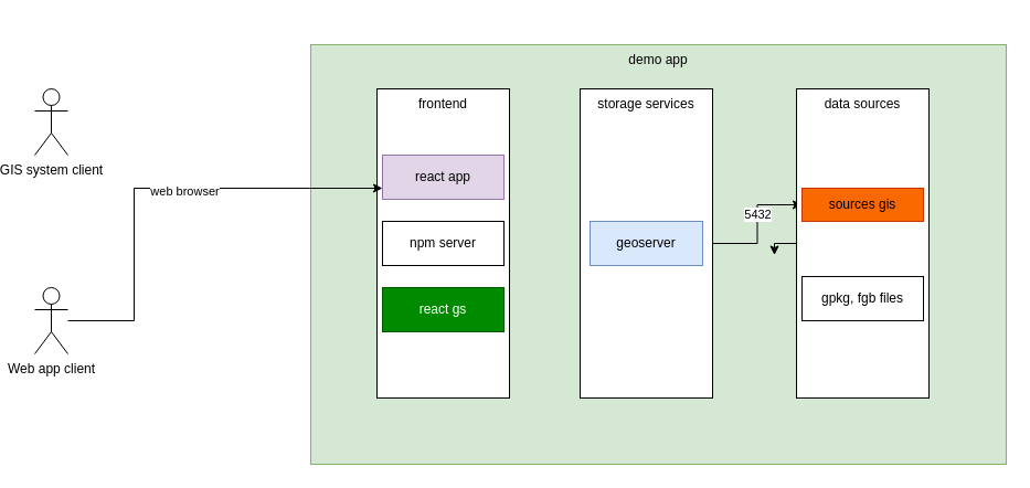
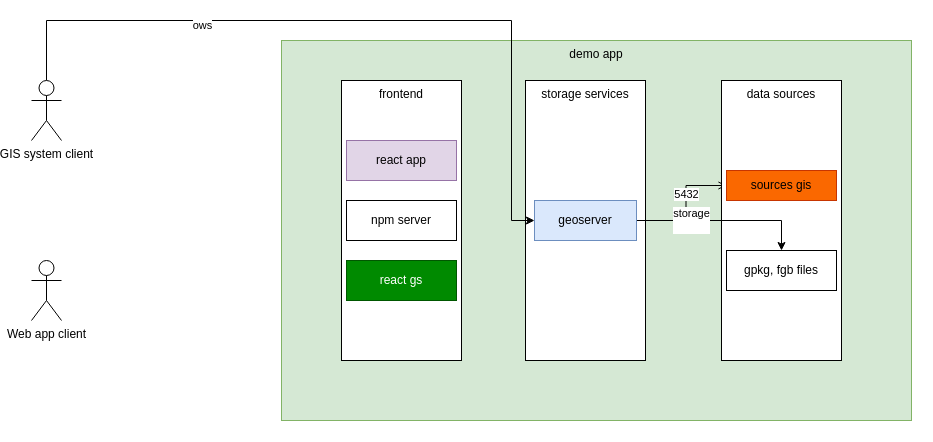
  <mxCell id="0" />
  <mxCell id="1" parent="0" />
  <mxCell id="2" value="demo app" style="rounded=0;whiteSpace=wrap;html=1;verticalAlign=top;fillColor=#d5e8d4;strokeColor=#82b366;" vertex="1" parent="1"><mxGeometry x="270" y="40" width="630" height="380" as="geometry" /></mxCell>
  <mxCell id="3" value="frontend" style="rounded=0;whiteSpace=wrap;html=1;verticalAlign=top;" vertex="1" parent="1"><mxGeometry x="330" y="80" width="120" height="280" as="geometry" /></mxCell>
- <mxCell id="4" style="edgeStyle=orthogonalEdgeStyle;rounded=0;orthogonalLoop=1;jettySize=auto;html=1;" edge="1" parent="1" source="6" target="15"><mxGeometry relative="1" as="geometry" /></mxCell>
+ <mxCell id="4" style="edgeStyle=orthogonalEdgeStyle;rounded=0;orthogonalLoop=1;jettySize=auto;html=1;endArrow=open;" edge="1" parent="1" source="6" target="15"><mxGeometry relative="1" as="geometry" /></mxCell>
  <mxCell id="5" value="5432" style="edgeLabel;html=1;align=center;verticalAlign=middle;resizable=0;points=[];" vertex="1" connectable="0" parent="4"><mxGeometry x="0.155" relative="1" as="geometry"><mxPoint as="offset" /></mxGeometry></mxCell>
  <mxCell id="6" value="storage services" style="rounded=0;whiteSpace=wrap;html=1;verticalAlign=top;" vertex="1" parent="1"><mxGeometry x="514" y="80" width="120" height="280" as="geometry" /></mxCell>
  <mxCell id="7" style="edgeStyle=orthogonalEdgeStyle;rounded=0;orthogonalLoop=1;jettySize=auto;html=1;" edge="1" parent="1" source="8"><mxGeometry relative="1" as="geometry"><mxPoint x="690" y="230" as="targetPoint" /></mxGeometry></mxCell>
  <mxCell id="8" value="data sources" style="rounded=0;whiteSpace=wrap;html=1;verticalAlign=top;" vertex="1" parent="1"><mxGeometry x="710" y="80" width="120" height="280" as="geometry" /></mxCell>
  <mxCell id="9" value="react app" style="rounded=0;whiteSpace=wrap;html=1;fillColor=#e1d5e7;strokeColor=#9673a6;" vertex="1" parent="1"><mxGeometry x="335" y="140" width="110" height="40" as="geometry" /></mxCell>
  <mxCell id="10" value="npm server" style="rounded=0;whiteSpace=wrap;html=1;" vertex="1" parent="1"><mxGeometry x="335" y="200" width="110" height="40" as="geometry" /></mxCell>
  <mxCell id="11" value="react gs" style="rounded=0;whiteSpace=wrap;html=1;fillColor=#008a00;fontColor=#ffffff;strokeColor=#005700;" vertex="1" parent="1"><mxGeometry x="335" y="260" width="110" height="40" as="geometry" /></mxCell>
+ <mxCell id="12" style="edgeStyle=orthogonalEdgeStyle;rounded=0;orthogonalLoop=1;jettySize=auto;html=1;" edge="1" parent="1" source="14" target="16"><mxGeometry relative="1" as="geometry" /></mxCell>
+ <mxCell id="13" value="storage&lt;div&gt;&lt;br&gt;&lt;/div&gt;" style="edgeLabel;html=1;align=center;verticalAlign=middle;resizable=0;points=[];" vertex="1" connectable="0" parent="12"><mxGeometry x="-0.381" y="1" relative="1" as="geometry"><mxPoint as="offset" /></mxGeometry></mxCell>
  <mxCell id="14" value="geoserver" style="rounded=0;whiteSpace=wrap;html=1;fillColor=#dae8fc;strokeColor=#6c8ebf;" vertex="1" parent="1"><mxGeometry x="523" y="200" width="102" height="40" as="geometry" /></mxCell>
  <mxCell id="15" value="sources gis" style="rounded=0;whiteSpace=wrap;html=1;fillColor=#fa6800;fontColor=#000000;strokeColor=#C73500;" vertex="1" parent="1"><mxGeometry x="715" y="170" width="110" height="30" as="geometry" /></mxCell>
  <mxCell id="16" value="gpkg, fgb files" style="rounded=0;whiteSpace=wrap;html=1;" vertex="1" parent="1"><mxGeometry x="715" y="250" width="110" height="40" as="geometry" /></mxCell>
+ <mxCell id="17" style="edgeStyle=orthogonalEdgeStyle;rounded=0;orthogonalLoop=1;jettySize=auto;html=1;" edge="1" parent="1" source="19" target="14"><mxGeometry relative="1" as="geometry"><Array as="points"><mxPoint x="35" y="20" /><mxPoint x="500" y="20" /><mxPoint x="500" y="220" /></Array></mxGeometry></mxCell>
+ <mxCell id="18" value="ows" style="edgeLabel;html=1;align=center;verticalAlign=middle;resizable=0;points=[];" vertex="1" connectable="0" parent="17"><mxGeometry x="-0.425" y="-4" relative="1" as="geometry"><mxPoint as="offset" /></mxGeometry></mxCell>
  <mxCell id="19" value="GIS system client" style="shape=umlActor;verticalLabelPosition=bottom;verticalAlign=top;html=1;outlineConnect=0;" vertex="1" parent="1"><mxGeometry x="20" y="80" width="30" height="60" as="geometry" /></mxCell>
- <mxCell id="20" style="edgeStyle=orthogonalEdgeStyle;rounded=0;orthogonalLoop=1;jettySize=auto;html=1;" edge="1" parent="1" source="22" target="9"><mxGeometry relative="1" as="geometry"><Array as="points"><mxPoint x="110" y="290" /><mxPoint x="110" y="170" /></Array></mxGeometry></mxCell>
- <mxCell id="21" value="web browser" style="edgeLabel;html=1;align=center;verticalAlign=middle;resizable=0;points=[];" vertex="1" connectable="0" parent="20"><mxGeometry x="0.109" y="-2" relative="1" as="geometry"><mxPoint as="offset" /></mxGeometry></mxCell>
  <mxCell id="22" value="Web app client" style="shape=umlActor;verticalLabelPosition=bottom;verticalAlign=top;html=1;outlineConnect=0;" vertex="1" parent="1"><mxGeometry x="20" y="260" width="30" height="60" as="geometry" /></mxCell>
